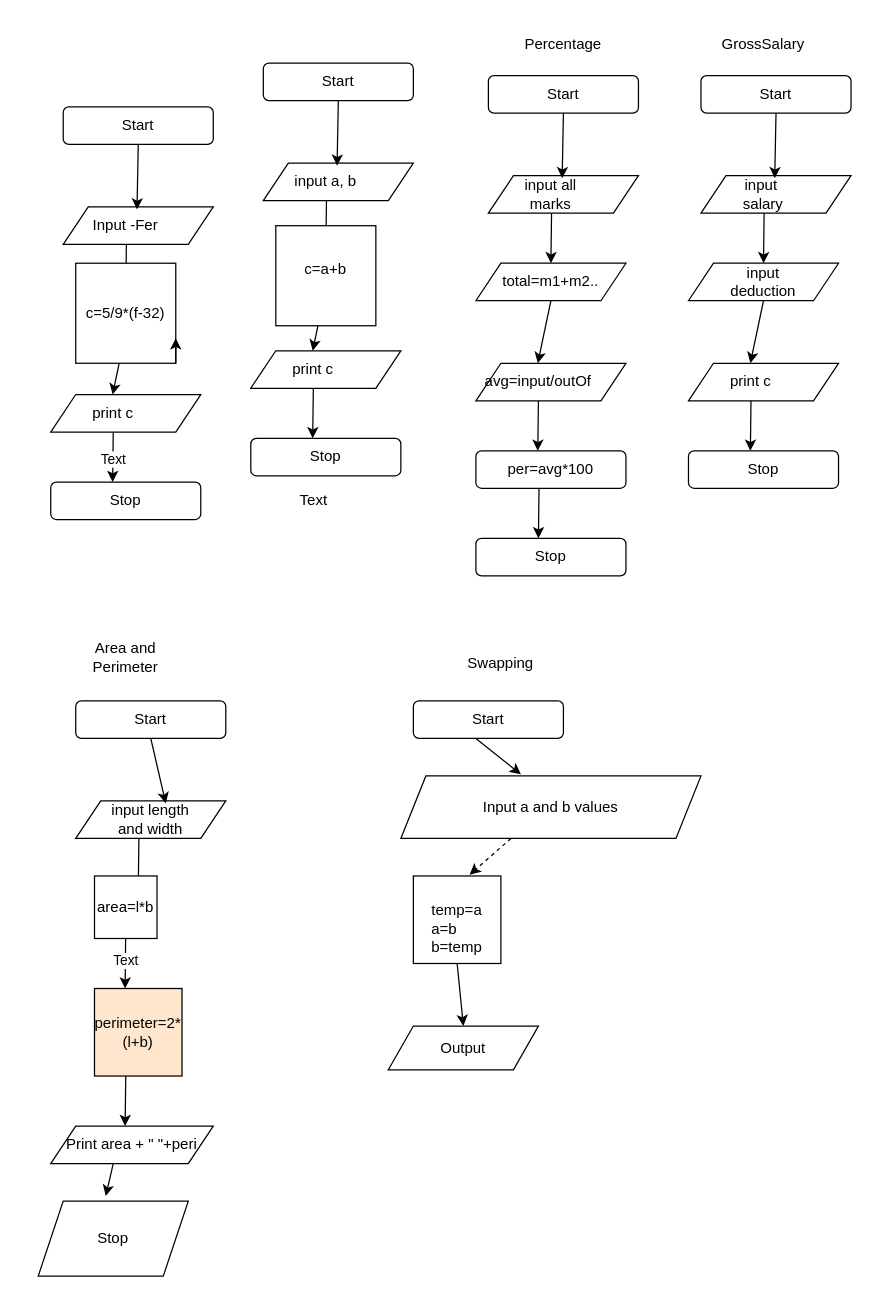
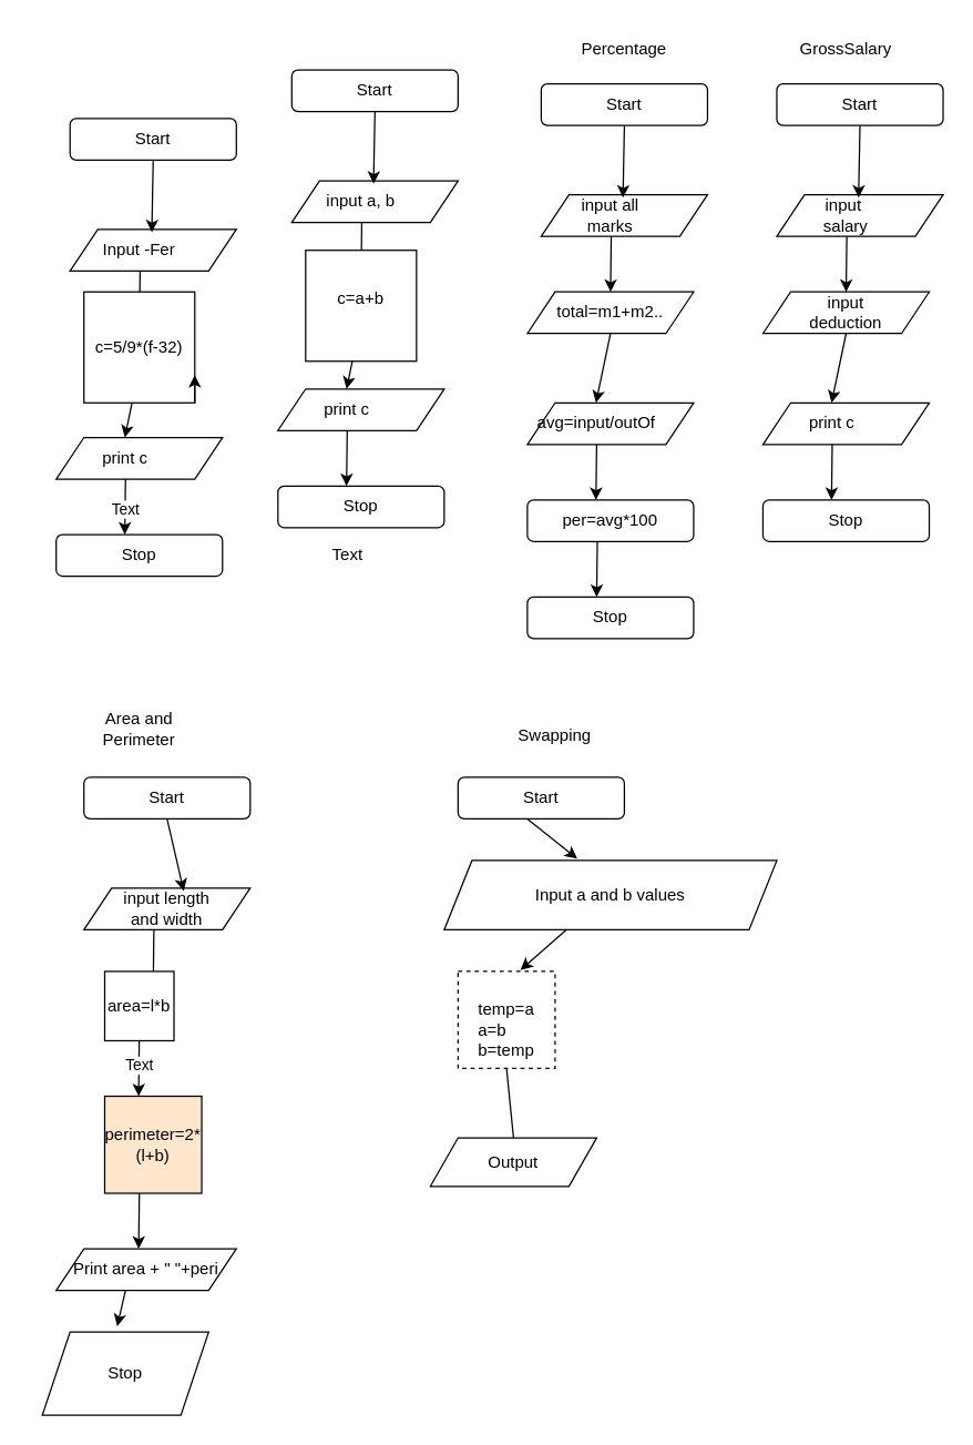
  <mxCell id="0" />
  <mxCell id="1" parent="0" />
  <mxCell id="2" value="" style="group" parent="1" vertex="1" connectable="0"><mxGeometry x="200" y="50" width="130" height="330" as="geometry" /></mxCell>
  <mxCell id="3" value="" style="shape=parallelogram;perimeter=parallelogramPerimeter;whiteSpace=wrap;html=1;fixedSize=1;" parent="2" vertex="1"><mxGeometry x="10" y="80" width="120" height="30" as="geometry" /></mxCell>
  <mxCell id="4" value="input a, b" style="text;html=1;strokeColor=none;fillColor=none;align=center;verticalAlign=middle;whiteSpace=wrap;rounded=0;" parent="2" vertex="1"><mxGeometry x="30" y="80" width="60" height="30" as="geometry" /></mxCell>
  <mxCell id="5" value="" style="shape=parallelogram;perimeter=parallelogramPerimeter;whiteSpace=wrap;html=1;fixedSize=1;" parent="2" vertex="1"><mxGeometry y="230" width="120" height="30" as="geometry" /></mxCell>
  <mxCell id="6" value="print c" style="text;html=1;strokeColor=none;fillColor=none;align=center;verticalAlign=middle;whiteSpace=wrap;rounded=0;" parent="2" vertex="1"><mxGeometry x="20" y="230" width="60" height="30" as="geometry" /></mxCell>
  <mxCell id="7" value="Start" style="rounded=1;whiteSpace=wrap;html=1;" parent="2" vertex="1"><mxGeometry x="10" width="120" height="30" as="geometry" /></mxCell>
  <mxCell id="8" value="Stop" style="rounded=1;whiteSpace=wrap;html=1;" parent="2" vertex="1"><mxGeometry y="300" width="120" height="30" as="geometry" /></mxCell>
  <mxCell id="9" value="" style="endArrow=classic;html=1;rounded=0;entryX=0.65;entryY=0.067;entryDx=0;entryDy=0;entryPerimeter=0;" parent="2" target="4" edge="1"><mxGeometry width="50" height="50" relative="1" as="geometry"><mxPoint x="70" y="30" as="sourcePoint" /><mxPoint x="120" y="-20" as="targetPoint" /></mxGeometry></mxCell>
  <mxCell id="10" value="" style="endArrow=classic;html=1;rounded=0;" parent="2" edge="1"><mxGeometry width="50" height="50" relative="1" as="geometry"><mxPoint x="60.5" y="110" as="sourcePoint" /><mxPoint x="60" y="150" as="targetPoint" /></mxGeometry></mxCell>
  <mxCell id="11" value="" style="endArrow=classic;html=1;rounded=0;exitX=0.5;exitY=1;exitDx=0;exitDy=0;" parent="2" edge="1"><mxGeometry width="50" height="50" relative="1" as="geometry"><mxPoint x="60" y="180" as="sourcePoint" /><mxPoint x="49.5" y="230" as="targetPoint" /></mxGeometry></mxCell>
  <mxCell id="12" value="" style="endArrow=classic;html=1;rounded=0;" parent="2" edge="1"><mxGeometry width="50" height="50" relative="1" as="geometry"><mxPoint x="50" y="260" as="sourcePoint" /><mxPoint x="49.5" y="300" as="targetPoint" /></mxGeometry></mxCell>
  <mxCell id="13" value="" style="whiteSpace=wrap;html=1;aspect=fixed;" parent="2" vertex="1"><mxGeometry x="20" y="130" width="80" height="80" as="geometry" /></mxCell>
  <mxCell id="14" value="" style="group" parent="1" vertex="1" connectable="0"><mxGeometry x="50" y="510" width="130" height="420" as="geometry" /></mxCell>
  <mxCell id="15" value="" style="group" parent="14" vertex="1" connectable="0"><mxGeometry y="50" width="130" height="370" as="geometry" /></mxCell>
  <mxCell id="16" value="" style="shape=parallelogram;perimeter=parallelogramPerimeter;whiteSpace=wrap;html=1;fixedSize=1;" parent="15" vertex="1"><mxGeometry x="10" y="80" width="120" height="30" as="geometry" /></mxCell>
  <mxCell id="17" value="Start" style="rounded=1;whiteSpace=wrap;html=1;" parent="15" vertex="1"><mxGeometry x="10" width="120" height="30" as="geometry" /></mxCell>
  <mxCell id="18" value="" style="group" parent="15" vertex="1" connectable="0"><mxGeometry y="30" width="120" height="340" as="geometry" /></mxCell>
  <mxCell id="19" value="input length and width" style="text;html=1;strokeColor=none;fillColor=none;align=center;verticalAlign=middle;whiteSpace=wrap;rounded=0;" parent="18" vertex="1"><mxGeometry x="30" y="50" width="80" height="30" as="geometry" /></mxCell>
  <mxCell id="20" value="" style="endArrow=classic;html=1;rounded=0;entryX=0.65;entryY=0.067;entryDx=0;entryDy=0;entryPerimeter=0;" parent="18" target="19" edge="1"><mxGeometry width="50" height="50" relative="1" as="geometry"><mxPoint x="70" as="sourcePoint" /><mxPoint x="120" y="-50" as="targetPoint" /></mxGeometry></mxCell>
  <mxCell id="21" value="" style="endArrow=classic;html=1;rounded=0;" parent="18" edge="1"><mxGeometry width="50" height="50" relative="1" as="geometry"><mxPoint x="60.5" y="80" as="sourcePoint" /><mxPoint x="60" y="120" as="targetPoint" /></mxGeometry></mxCell>
  <mxCell id="22" value="" style="endArrow=classic;html=1;rounded=0;exitX=0.5;exitY=1;exitDx=0;exitDy=0;" parent="18" source="25" edge="1"><mxGeometry width="50" height="50" relative="1" as="geometry"><mxPoint x="50" y="160" as="sourcePoint" /><mxPoint x="49.5" y="200" as="targetPoint" /></mxGeometry></mxCell>
  <mxCell id="23" value="Text" style="edgeLabel;html=1;align=center;verticalAlign=middle;resizable=0;points=[];" parent="22" vertex="1" connectable="0"><mxGeometry x="0.12" relative="1" as="geometry"><mxPoint as="offset" /></mxGeometry></mxCell>
  <mxCell id="24" value="" style="whiteSpace=wrap;html=1;aspect=fixed;" parent="18" vertex="1"><mxGeometry x="25" y="110" width="50" height="50" as="geometry" /></mxCell>
  <mxCell id="25" value="area=l*b" style="text;html=1;strokeColor=none;fillColor=none;align=center;verticalAlign=middle;whiteSpace=wrap;rounded=0;" parent="18" vertex="1"><mxGeometry x="10" y="120" width="80" height="30" as="geometry" /></mxCell>
  <mxCell id="26" value="perimeter=2*(l+b)" style="whiteSpace=wrap;html=1;aspect=fixed;fillColor=#ffe6cc;" parent="18" vertex="1"><mxGeometry x="25" y="200" width="70" height="70" as="geometry" /></mxCell>
  <mxCell id="27" value="Print area + &quot; &quot;+peri" style="shape=parallelogram;perimeter=parallelogramPerimeter;whiteSpace=wrap;html=1;fixedSize=1;" parent="18" vertex="1"><mxGeometry x="-10" y="310" width="130" height="30" as="geometry" /></mxCell>
  <mxCell id="28" value="" style="endArrow=classic;html=1;rounded=0;" parent="18" edge="1"><mxGeometry width="50" height="50" relative="1" as="geometry"><mxPoint x="50" y="270" as="sourcePoint" /><mxPoint x="49.5" y="310" as="targetPoint" /></mxGeometry></mxCell>
  <mxCell id="29" value="" style="endArrow=classic;html=1;rounded=0;entryX=0.45;entryY=-0.067;entryDx=0;entryDy=0;entryPerimeter=0;" parent="18" target="80" edge="1"><mxGeometry width="50" height="50" relative="1" as="geometry"><mxPoint x="40" y="340" as="sourcePoint" /><mxPoint x="90" y="290" as="targetPoint" /></mxGeometry></mxCell>
  <mxCell id="30" value="Area and Perimeter" style="text;html=1;strokeColor=none;fillColor=none;align=center;verticalAlign=middle;whiteSpace=wrap;rounded=0;" parent="14" vertex="1"><mxGeometry x="20" width="60" height="30" as="geometry" /></mxCell>
  <mxCell id="31" value="Percentage" style="text;html=1;strokeColor=none;fillColor=none;align=center;verticalAlign=middle;whiteSpace=wrap;rounded=0;" parent="1" vertex="1"><mxGeometry x="420" y="20" width="60" height="30" as="geometry" /></mxCell>
  <mxCell id="32" value="" style="group" parent="1" vertex="1" connectable="0"><mxGeometry x="380" y="60" width="130" height="330" as="geometry" /></mxCell>
  <mxCell id="33" value="" style="shape=parallelogram;perimeter=parallelogramPerimeter;whiteSpace=wrap;html=1;fixedSize=1;" parent="32" vertex="1"><mxGeometry x="10" y="80" width="120" height="30" as="geometry" /></mxCell>
  <mxCell id="34" value="input all marks" style="text;html=1;strokeColor=none;fillColor=none;align=center;verticalAlign=middle;whiteSpace=wrap;rounded=0;" parent="32" vertex="1"><mxGeometry x="30" y="80" width="60" height="30" as="geometry" /></mxCell>
  <mxCell id="35" value="" style="shape=parallelogram;perimeter=parallelogramPerimeter;whiteSpace=wrap;html=1;fixedSize=1;" parent="32" vertex="1"><mxGeometry y="150" width="120" height="30" as="geometry" /></mxCell>
  <mxCell id="36" value="total=m1+m2.." style="text;html=1;strokeColor=none;fillColor=none;align=center;verticalAlign=middle;whiteSpace=wrap;rounded=0;" parent="32" vertex="1"><mxGeometry x="20" y="150" width="80" height="30" as="geometry" /></mxCell>
  <mxCell id="37" value="" style="shape=parallelogram;perimeter=parallelogramPerimeter;whiteSpace=wrap;html=1;fixedSize=1;" parent="32" vertex="1"><mxGeometry y="230" width="120" height="30" as="geometry" /></mxCell>
  <mxCell id="38" value="avg=input/outOf" style="text;html=1;strokeColor=none;fillColor=none;align=center;verticalAlign=middle;whiteSpace=wrap;rounded=0;" parent="32" vertex="1"><mxGeometry x="20" y="230" width="60" height="30" as="geometry" /></mxCell>
  <mxCell id="39" value="Start" style="rounded=1;whiteSpace=wrap;html=1;" parent="32" vertex="1"><mxGeometry x="10" width="120" height="30" as="geometry" /></mxCell>
  <mxCell id="40" value="per=avg*100" style="rounded=1;whiteSpace=wrap;html=1;" parent="32" vertex="1"><mxGeometry y="300" width="120" height="30" as="geometry" /></mxCell>
  <mxCell id="41" value="" style="endArrow=classic;html=1;rounded=0;entryX=0.65;entryY=0.067;entryDx=0;entryDy=0;entryPerimeter=0;" parent="32" target="34" edge="1"><mxGeometry width="50" height="50" relative="1" as="geometry"><mxPoint x="70" y="30" as="sourcePoint" /><mxPoint x="120" y="-20" as="targetPoint" /></mxGeometry></mxCell>
  <mxCell id="42" value="" style="endArrow=classic;html=1;rounded=0;" parent="32" edge="1"><mxGeometry width="50" height="50" relative="1" as="geometry"><mxPoint x="60.5" y="110" as="sourcePoint" /><mxPoint x="60" y="150" as="targetPoint" /></mxGeometry></mxCell>
  <mxCell id="43" value="" style="endArrow=classic;html=1;rounded=0;exitX=0.5;exitY=1;exitDx=0;exitDy=0;" parent="32" source="36" edge="1"><mxGeometry width="50" height="50" relative="1" as="geometry"><mxPoint x="50" y="190" as="sourcePoint" /><mxPoint x="49.5" y="230" as="targetPoint" /></mxGeometry></mxCell>
  <mxCell id="44" value="" style="endArrow=classic;html=1;rounded=0;" parent="32" edge="1"><mxGeometry width="50" height="50" relative="1" as="geometry"><mxPoint x="50" y="260" as="sourcePoint" /><mxPoint x="49.5" y="300" as="targetPoint" /></mxGeometry></mxCell>
  <mxCell id="45" value="Stop" style="rounded=1;whiteSpace=wrap;html=1;" parent="1" vertex="1"><mxGeometry x="380" y="430" width="120" height="30" as="geometry" /></mxCell>
  <mxCell id="46" value="" style="endArrow=classic;html=1;rounded=0;" parent="1" edge="1"><mxGeometry width="50" height="50" relative="1" as="geometry"><mxPoint x="430.5" y="390" as="sourcePoint" /><mxPoint x="430" y="430" as="targetPoint" /></mxGeometry></mxCell>
  <mxCell id="47" value="Text" style="text;html=1;align=center;verticalAlign=middle;resizable=0;points=[];autosize=1;strokeColor=none;fillColor=none;" parent="1" vertex="1"><mxGeometry x="230" y="390" width="40" height="20" as="geometry" /></mxCell>
  <mxCell id="48" value="" style="group" parent="1" vertex="1" connectable="0"><mxGeometry x="550" y="60" width="130" height="330" as="geometry" /></mxCell>
  <mxCell id="49" value="" style="shape=parallelogram;perimeter=parallelogramPerimeter;whiteSpace=wrap;html=1;fixedSize=1;" parent="48" vertex="1"><mxGeometry x="10" y="80" width="120" height="30" as="geometry" /></mxCell>
  <mxCell id="50" value="input&amp;nbsp; salary" style="text;html=1;strokeColor=none;fillColor=none;align=center;verticalAlign=middle;whiteSpace=wrap;rounded=0;" parent="48" vertex="1"><mxGeometry x="30" y="80" width="60" height="30" as="geometry" /></mxCell>
  <mxCell id="51" value="" style="shape=parallelogram;perimeter=parallelogramPerimeter;whiteSpace=wrap;html=1;fixedSize=1;" parent="48" vertex="1"><mxGeometry y="150" width="120" height="30" as="geometry" /></mxCell>
  <mxCell id="52" value="input deduction" style="text;html=1;strokeColor=none;fillColor=none;align=center;verticalAlign=middle;whiteSpace=wrap;rounded=0;" parent="48" vertex="1"><mxGeometry x="20" y="150" width="80" height="30" as="geometry" /></mxCell>
  <mxCell id="53" value="" style="shape=parallelogram;perimeter=parallelogramPerimeter;whiteSpace=wrap;html=1;fixedSize=1;" parent="48" vertex="1"><mxGeometry y="230" width="120" height="30" as="geometry" /></mxCell>
  <mxCell id="54" value="print c" style="text;html=1;strokeColor=none;fillColor=none;align=center;verticalAlign=middle;whiteSpace=wrap;rounded=0;" parent="48" vertex="1"><mxGeometry x="20" y="230" width="60" height="30" as="geometry" /></mxCell>
  <mxCell id="55" value="Start" style="rounded=1;whiteSpace=wrap;html=1;" parent="48" vertex="1"><mxGeometry x="10" width="120" height="30" as="geometry" /></mxCell>
  <mxCell id="56" value="Stop" style="rounded=1;whiteSpace=wrap;html=1;" parent="48" vertex="1"><mxGeometry y="300" width="120" height="30" as="geometry" /></mxCell>
  <mxCell id="57" value="" style="endArrow=classic;html=1;rounded=0;entryX=0.65;entryY=0.067;entryDx=0;entryDy=0;entryPerimeter=0;" parent="48" target="50" edge="1"><mxGeometry width="50" height="50" relative="1" as="geometry"><mxPoint x="70" y="30" as="sourcePoint" /><mxPoint x="120" y="-20" as="targetPoint" /></mxGeometry></mxCell>
  <mxCell id="58" value="" style="endArrow=classic;html=1;rounded=0;" parent="48" edge="1"><mxGeometry width="50" height="50" relative="1" as="geometry"><mxPoint x="60.5" y="110" as="sourcePoint" /><mxPoint x="60" y="150" as="targetPoint" /></mxGeometry></mxCell>
  <mxCell id="59" value="" style="endArrow=classic;html=1;rounded=0;exitX=0.5;exitY=1;exitDx=0;exitDy=0;" parent="48" source="52" edge="1"><mxGeometry width="50" height="50" relative="1" as="geometry"><mxPoint x="50" y="190" as="sourcePoint" /><mxPoint x="49.5" y="230" as="targetPoint" /></mxGeometry></mxCell>
  <mxCell id="60" value="" style="endArrow=classic;html=1;rounded=0;" parent="48" edge="1"><mxGeometry width="50" height="50" relative="1" as="geometry"><mxPoint x="50" y="260" as="sourcePoint" /><mxPoint x="49.5" y="300" as="targetPoint" /></mxGeometry></mxCell>
  <mxCell id="61" value="GrossSalary" style="text;html=1;strokeColor=none;fillColor=none;align=center;verticalAlign=middle;whiteSpace=wrap;rounded=0;" parent="1" vertex="1"><mxGeometry x="580" y="20" width="60" height="30" as="geometry" /></mxCell>
  <mxCell id="62" value="" style="group" parent="1" vertex="1" connectable="0"><mxGeometry x="20" y="35" width="130" height="380" as="geometry" /></mxCell>
  <mxCell id="63" value="" style="group" parent="62" vertex="1" connectable="0"><mxGeometry x="20" y="50" width="130" height="330" as="geometry" /></mxCell>
  <mxCell id="64" value="" style="shape=parallelogram;perimeter=parallelogramPerimeter;whiteSpace=wrap;html=1;fixedSize=1;" parent="63" vertex="1"><mxGeometry x="10" y="80" width="120" height="30" as="geometry" /></mxCell>
  <mxCell id="65" value="Start" style="rounded=1;whiteSpace=wrap;html=1;" parent="63" vertex="1"><mxGeometry x="10" width="120" height="30" as="geometry" /></mxCell>
  <mxCell id="66" value="" style="group" parent="63" vertex="1" connectable="0"><mxGeometry y="30" width="120" height="300" as="geometry" /></mxCell>
  <mxCell id="67" value="Input -Fer" style="text;html=1;strokeColor=none;fillColor=none;align=center;verticalAlign=middle;whiteSpace=wrap;rounded=0;" parent="66" vertex="1"><mxGeometry x="30" y="50" width="60" height="30" as="geometry" /></mxCell>
  <mxCell id="68" value="" style="shape=parallelogram;perimeter=parallelogramPerimeter;whiteSpace=wrap;html=1;fixedSize=1;" parent="66" vertex="1"><mxGeometry y="200" width="120" height="30" as="geometry" /></mxCell>
  <mxCell id="69" value="print c" style="text;html=1;strokeColor=none;fillColor=none;align=center;verticalAlign=middle;whiteSpace=wrap;rounded=0;" parent="66" vertex="1"><mxGeometry x="20" y="200" width="60" height="30" as="geometry" /></mxCell>
  <mxCell id="70" value="Stop" style="rounded=1;whiteSpace=wrap;html=1;" parent="66" vertex="1"><mxGeometry y="270" width="120" height="30" as="geometry" /></mxCell>
  <mxCell id="71" value="" style="endArrow=classic;html=1;rounded=0;entryX=0.65;entryY=0.067;entryDx=0;entryDy=0;entryPerimeter=0;" parent="66" target="67" edge="1"><mxGeometry width="50" height="50" relative="1" as="geometry"><mxPoint x="70" as="sourcePoint" /><mxPoint x="120" y="-50" as="targetPoint" /></mxGeometry></mxCell>
  <mxCell id="72" value="" style="endArrow=classic;html=1;rounded=0;" parent="66" edge="1"><mxGeometry width="50" height="50" relative="1" as="geometry"><mxPoint x="60.5" y="80" as="sourcePoint" /><mxPoint x="60" y="120" as="targetPoint" /></mxGeometry></mxCell>
  <mxCell id="73" value="" style="endArrow=classic;html=1;rounded=0;exitX=0.5;exitY=1;exitDx=0;exitDy=0;" parent="66" edge="1"><mxGeometry width="50" height="50" relative="1" as="geometry"><mxPoint x="60" y="150" as="sourcePoint" /><mxPoint x="49.5" y="200" as="targetPoint" /></mxGeometry></mxCell>
  <mxCell id="74" value="" style="endArrow=classic;html=1;rounded=0;" parent="66" edge="1"><mxGeometry width="50" height="50" relative="1" as="geometry"><mxPoint x="50" y="230" as="sourcePoint" /><mxPoint x="49.5" y="270" as="targetPoint" /></mxGeometry></mxCell>
  <mxCell id="75" value="Text" style="edgeLabel;html=1;align=center;verticalAlign=middle;resizable=0;points=[];" parent="74" vertex="1" connectable="0"><mxGeometry x="0.1" relative="1" as="geometry"><mxPoint as="offset" /></mxGeometry></mxCell>
  <mxCell id="76" value="" style="whiteSpace=wrap;html=1;aspect=fixed;" parent="66" vertex="1"><mxGeometry x="20" y="95" width="80" height="80" as="geometry" /></mxCell>
  <mxCell id="77" style="edgeStyle=orthogonalEdgeStyle;rounded=0;orthogonalLoop=1;jettySize=auto;html=1;exitX=1;exitY=1;exitDx=0;exitDy=0;entryX=1;entryY=0.75;entryDx=0;entryDy=0;" parent="66" source="76" target="76" edge="1"><mxGeometry relative="1" as="geometry" /></mxCell>
  <mxCell id="78" value="c=5/9*(f-32)" style="text;html=1;strokeColor=none;fillColor=none;align=center;verticalAlign=middle;whiteSpace=wrap;rounded=0;" parent="66" vertex="1"><mxGeometry x="20" y="120" width="80" height="30" as="geometry" /></mxCell>
  <mxCell id="79" value="c=a+b" style="text;html=1;strokeColor=none;fillColor=none;align=center;verticalAlign=middle;whiteSpace=wrap;rounded=0;" parent="1" vertex="1"><mxGeometry x="220" y="200" width="80" height="30" as="geometry" /></mxCell>
  <mxCell id="80" value="Stop" style="shape=parallelogram;perimeter=parallelogramPerimeter;whiteSpace=wrap;html=1;fixedSize=1;" parent="1" vertex="1"><mxGeometry x="30" y="960" width="120" height="60" as="geometry" /></mxCell>
  <mxCell id="81" value="Swapping" style="text;html=1;strokeColor=none;fillColor=none;align=center;verticalAlign=middle;whiteSpace=wrap;rounded=0;" parent="1" vertex="1"><mxGeometry x="370" y="515" width="60" height="30" as="geometry" /></mxCell>
  <mxCell id="82" value="Start" style="rounded=1;whiteSpace=wrap;html=1;" parent="1" vertex="1"><mxGeometry x="330" y="560" width="120" height="30" as="geometry" /></mxCell>
  <mxCell id="83" value="Input a and b values" style="shape=parallelogram;perimeter=parallelogramPerimeter;whiteSpace=wrap;html=1;fixedSize=1;" parent="1" vertex="1"><mxGeometry x="320" y="620" width="240" height="50" as="geometry" /></mxCell>
- <mxCell id="84" value="&lt;br&gt;&lt;div style=&quot;text-align: left;&quot;&gt;temp=a&lt;/div&gt;&lt;div style=&quot;text-align: left;&quot;&gt;a=b&lt;/div&gt;&lt;div style=&quot;text-align: left;&quot;&gt;b=temp&lt;/div&gt;" style="whiteSpace=wrap;html=1;aspect=fixed;" parent="1" vertex="1"><mxGeometry x="330" y="700" width="70" height="70" as="geometry" /></mxCell>
+ <mxCell id="84" value="&lt;br&gt;&lt;div style=&quot;text-align: left;&quot;&gt;temp=a&lt;/div&gt;&lt;div style=&quot;text-align: left;&quot;&gt;a=b&lt;/div&gt;&lt;div style=&quot;text-align: left;&quot;&gt;b=temp&lt;/div&gt;" style="whiteSpace=wrap;html=1;aspect=fixed;dashed=1;" parent="1" vertex="1"><mxGeometry x="330" y="700" width="70" height="70" as="geometry" /></mxCell>
  <mxCell id="85" value="Output" style="shape=parallelogram;perimeter=parallelogramPerimeter;whiteSpace=wrap;html=1;fixedSize=1;" parent="1" vertex="1"><mxGeometry x="310" y="820" width="120" height="35" as="geometry" /></mxCell>
  <mxCell id="86" value="" style="endArrow=classic;html=1;rounded=0;entryX=0.4;entryY=-0.025;entryDx=0;entryDy=0;entryPerimeter=0;" parent="1" target="83" edge="1"><mxGeometry width="50" height="50" relative="1" as="geometry"><mxPoint x="380" y="590" as="sourcePoint" /><mxPoint x="430" y="540" as="targetPoint" /></mxGeometry></mxCell>
- <mxCell id="87" value="" style="endArrow=classic;html=1;rounded=0;entryX=0.643;entryY=-0.014;entryDx=0;entryDy=0;entryPerimeter=0;exitX=0.367;exitY=1;exitDx=0;exitDy=0;exitPerimeter=0;dashed=1;" parent="1" source="83" target="84" edge="1"><mxGeometry width="50" height="50" relative="1" as="geometry"><mxPoint x="390" y="600" as="sourcePoint" /><mxPoint x="390" y="629" as="targetPoint" /></mxGeometry></mxCell>
- <mxCell id="88" value="" style="endArrow=classic;html=1;rounded=0;entryX=0.5;entryY=0;entryDx=0;entryDy=0;exitX=0.5;exitY=1;exitDx=0;exitDy=0;" parent="1" source="84" target="85" edge="1"><mxGeometry width="50" height="50" relative="1" as="geometry"><mxPoint x="385.05" y="670" as="sourcePoint" /><mxPoint x="385.01" y="709.02" as="targetPoint" /></mxGeometry></mxCell>
+ <mxCell id="87" value="" style="endArrow=classic;html=1;rounded=0;entryX=0.643;entryY=-0.014;entryDx=0;entryDy=0;entryPerimeter=0;exitX=0.367;exitY=1;exitDx=0;exitDy=0;exitPerimeter=0;" parent="1" source="83" target="84" edge="1"><mxGeometry width="50" height="50" relative="1" as="geometry"><mxPoint x="390" y="600" as="sourcePoint" /><mxPoint x="390" y="629" as="targetPoint" /></mxGeometry></mxCell>
+ <mxCell id="88" value="" style="endArrow=none;html=1;rounded=0;entryX=0.5;entryY=0;entryDx=0;entryDy=0;exitX=0.5;exitY=1;exitDx=0;exitDy=0;" parent="1" source="84" target="85" edge="1"><mxGeometry width="50" height="50" relative="1" as="geometry"><mxPoint x="385.05" y="670" as="sourcePoint" /><mxPoint x="385.01" y="709.02" as="targetPoint" /></mxGeometry></mxCell>
